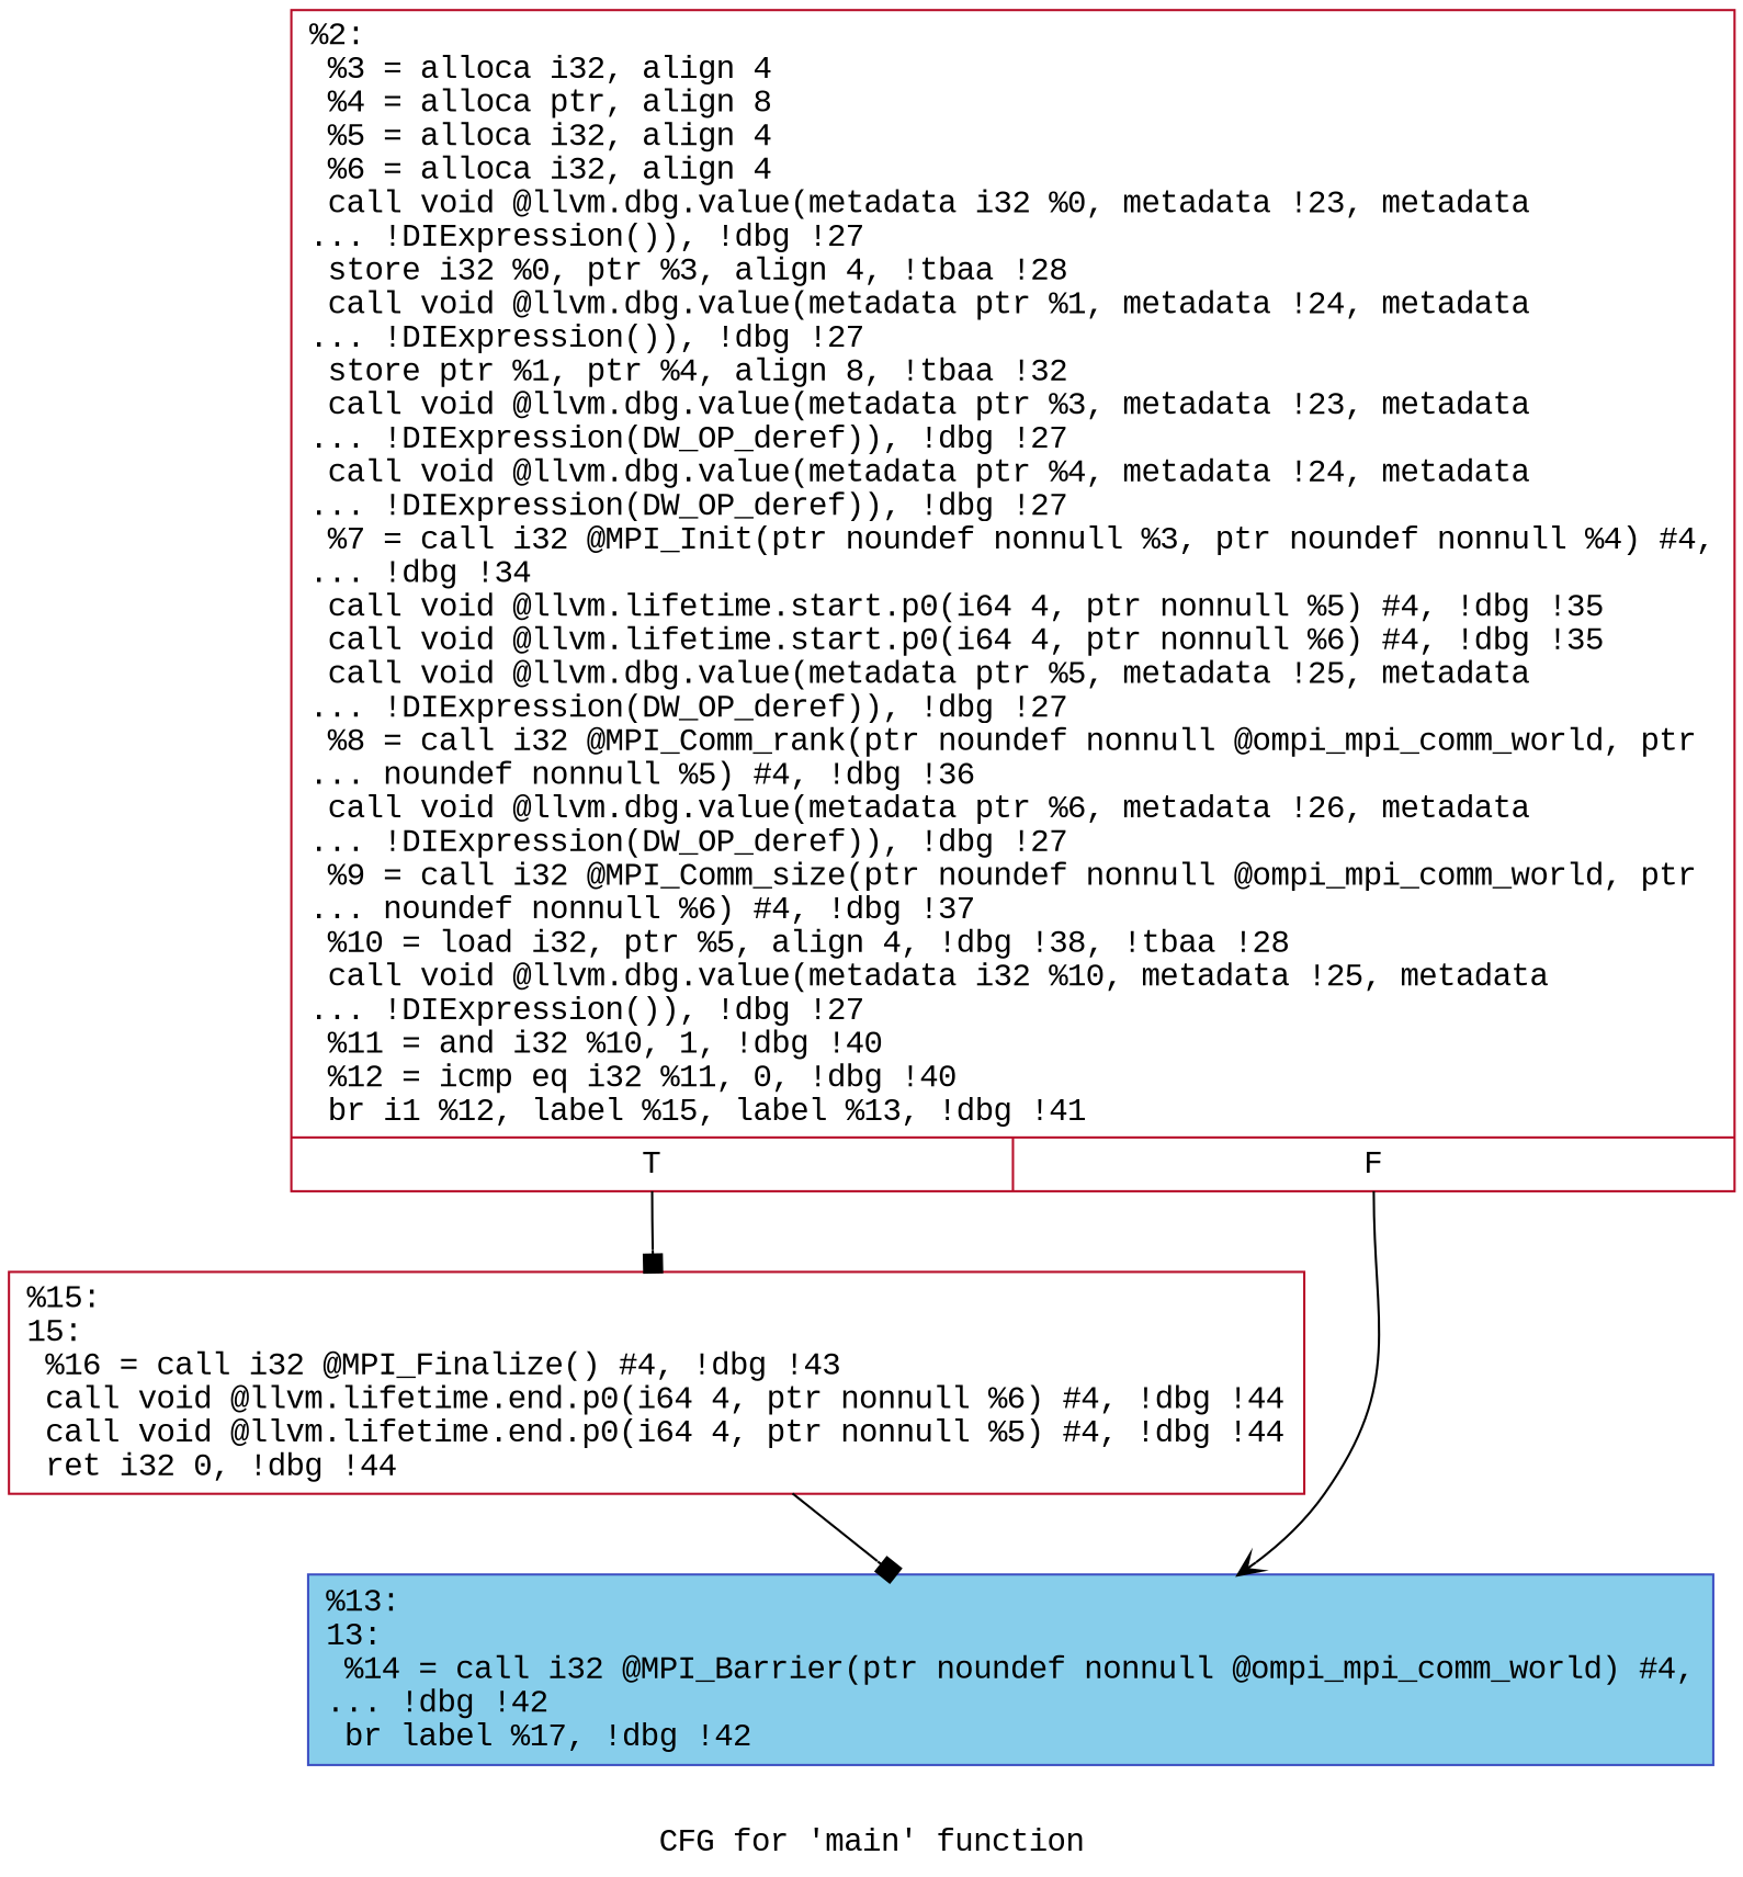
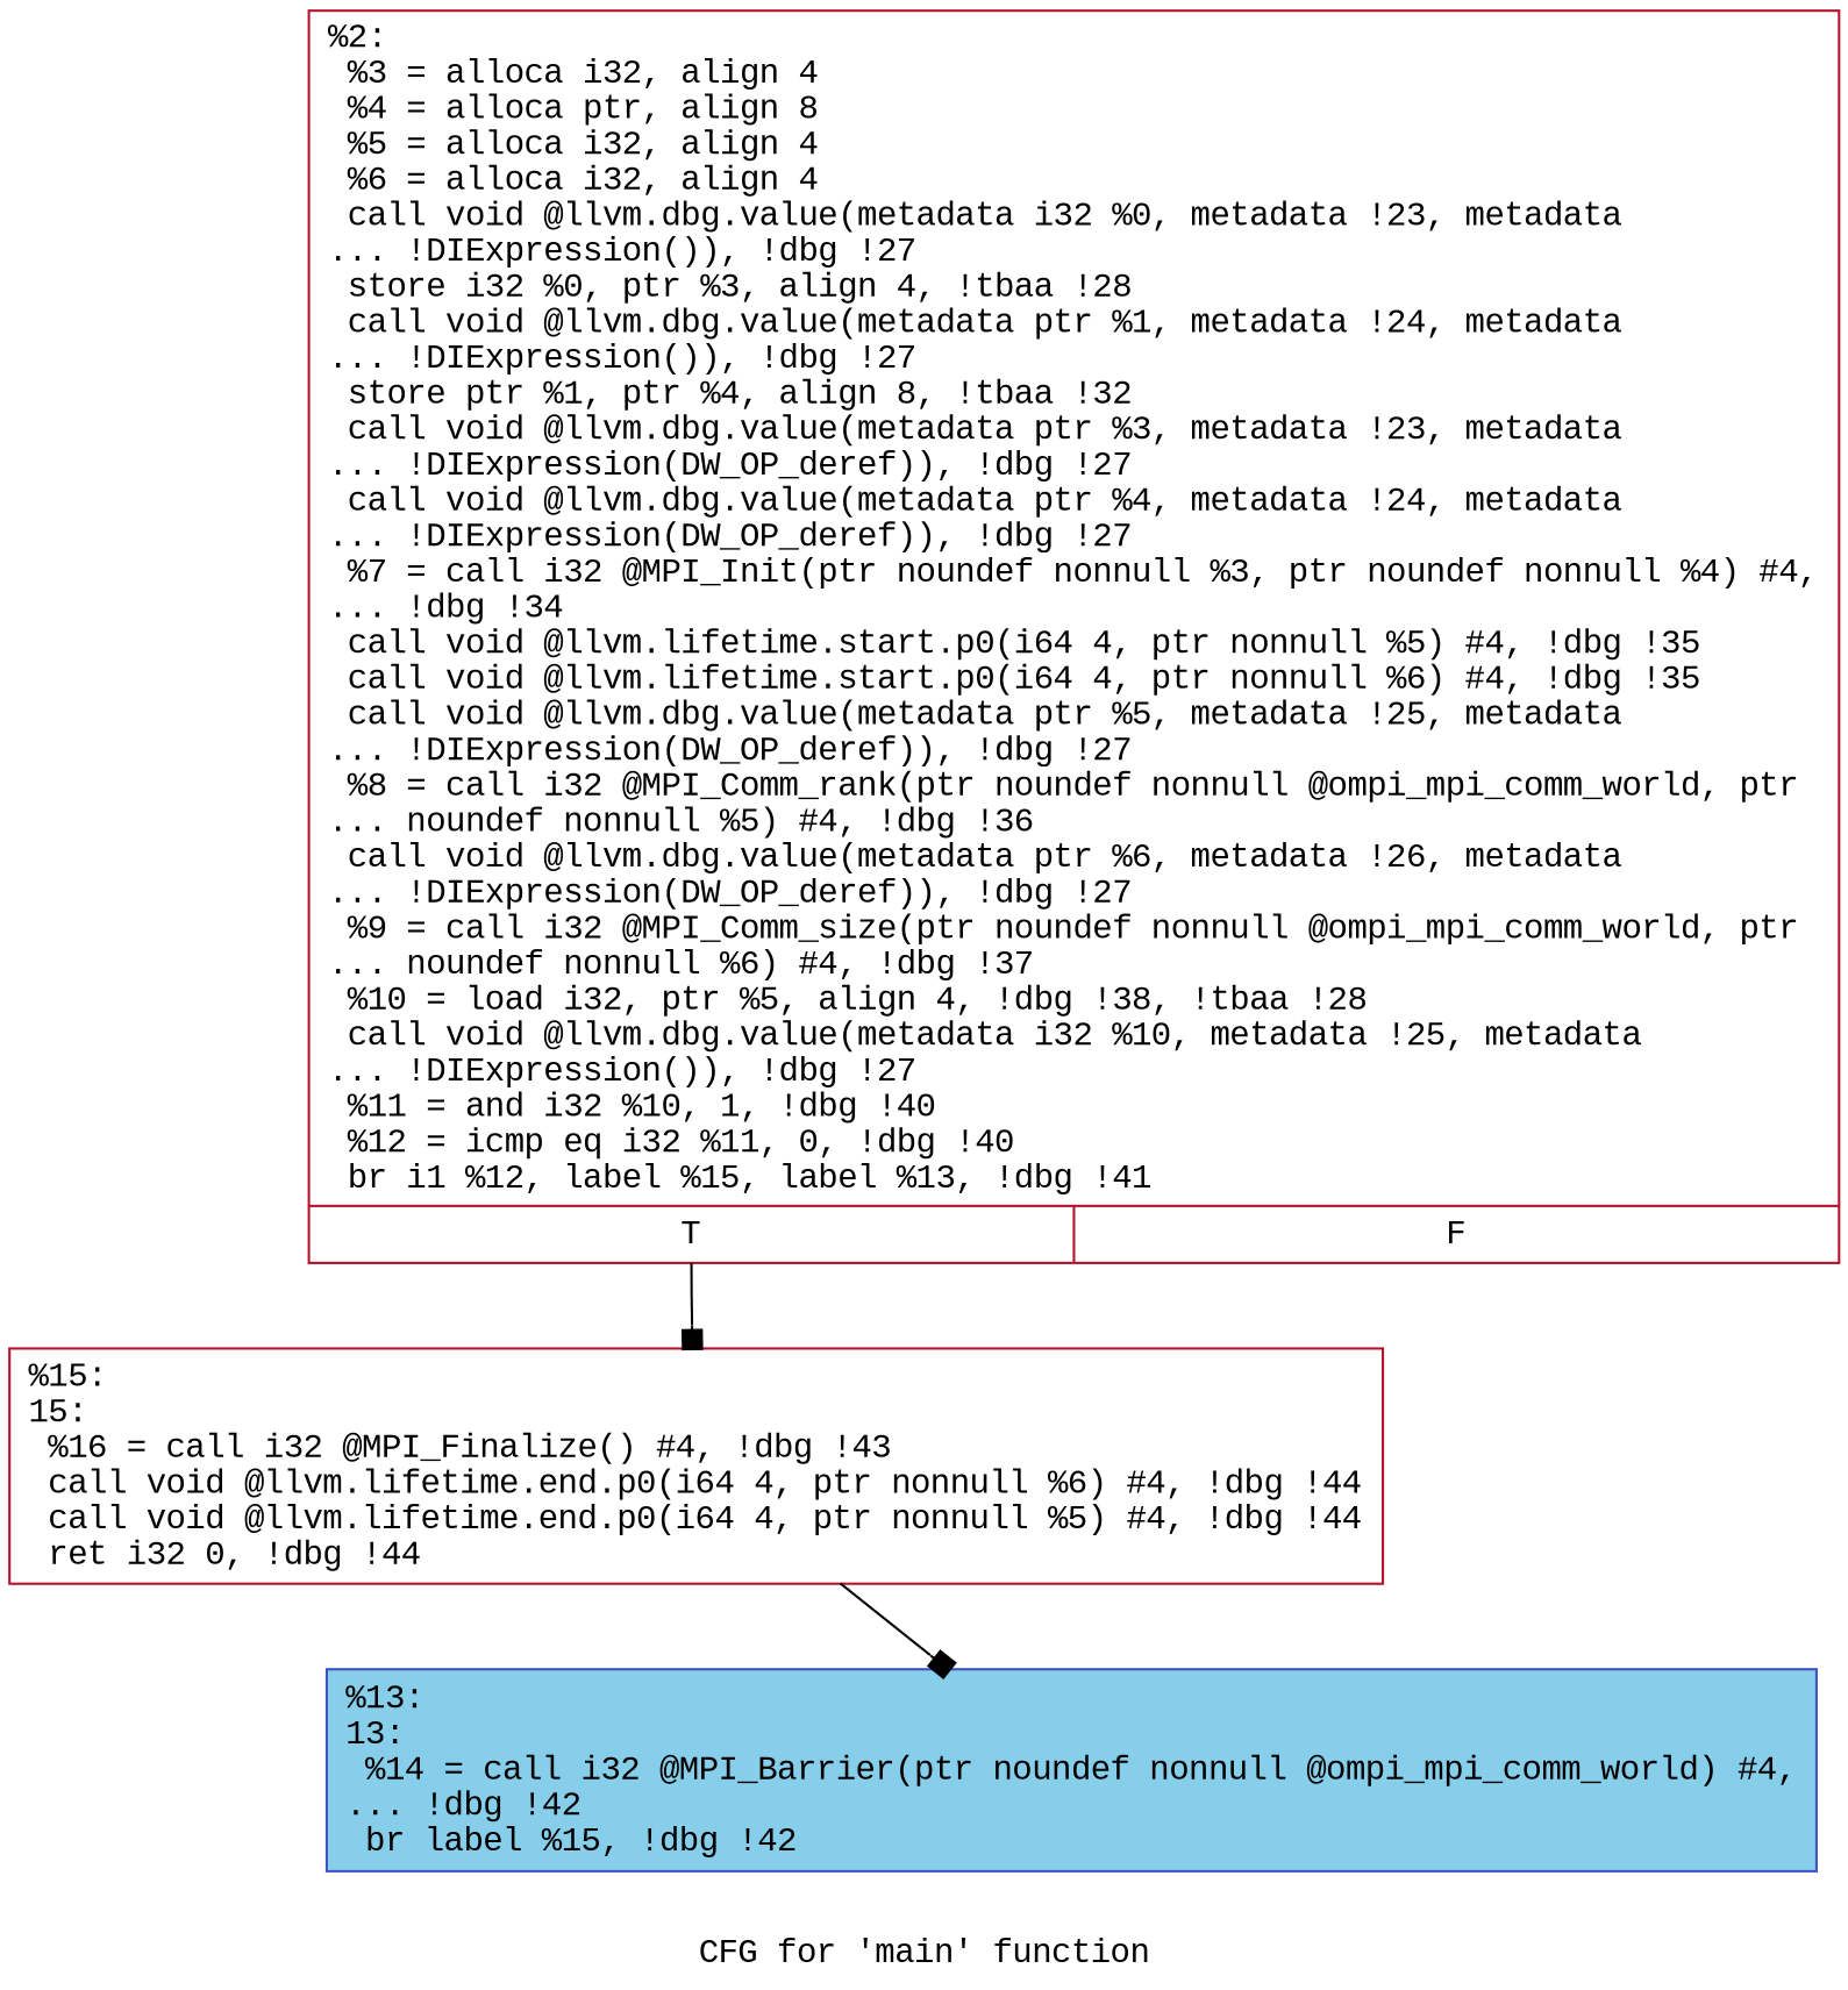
  digraph {
    fontname="Liberation Mono"
    label="CFG for 'main' function"
    node [color="#b70d28ff" fillcolor=white fontname="Liberation Mono" shape=record style=filled]
    edge [arrowhead=box fontname="Liberation Mono"]
    n1 [label="{%2:\l  %3 = alloca i32, align 4\l  %4 = alloca ptr, align 8\l  %5 = alloca i32, align 4\l  %6 = alloca i32, align 4\l  call void @llvm.dbg.value(metadata i32 %0, metadata !23, metadata\l... !DIExpression()), !dbg !27\l  store i32 %0, ptr %3, align 4, !tbaa !28\l  call void @llvm.dbg.value(metadata ptr %1, metadata !24, metadata\l... !DIExpression()), !dbg !27\l  store ptr %1, ptr %4, align 8, !tbaa !32\l  call void @llvm.dbg.value(metadata ptr %3, metadata !23, metadata\l... !DIExpression(DW_OP_deref)), !dbg !27\l  call void @llvm.dbg.value(metadata ptr %4, metadata !24, metadata\l... !DIExpression(DW_OP_deref)), !dbg !27\l  %7 = call i32 @MPI_Init(ptr noundef nonnull %3, ptr noundef nonnull %4) #4,\l... !dbg !34\l  call void @llvm.lifetime.start.p0(i64 4, ptr nonnull %5) #4, !dbg !35\l  call void @llvm.lifetime.start.p0(i64 4, ptr nonnull %6) #4, !dbg !35\l  call void @llvm.dbg.value(metadata ptr %5, metadata !25, metadata\l... !DIExpression(DW_OP_deref)), !dbg !27\l  %8 = call i32 @MPI_Comm_rank(ptr noundef nonnull @ompi_mpi_comm_world, ptr\l... noundef nonnull %5) #4, !dbg !36\l  call void @llvm.dbg.value(metadata ptr %6, metadata !26, metadata\l... !DIExpression(DW_OP_deref)), !dbg !27\l  %9 = call i32 @MPI_Comm_size(ptr noundef nonnull @ompi_mpi_comm_world, ptr\l... noundef nonnull %6) #4, !dbg !37\l  %10 = load i32, ptr %5, align 4, !dbg !38, !tbaa !28\l  call void @llvm.dbg.value(metadata i32 %10, metadata !25, metadata\l... !DIExpression()), !dbg !27\l  %11 = and i32 %10, 1, !dbg !40\l  %12 = icmp eq i32 %11, 0, !dbg !40\l  br i1 %12, label %15, label %13, !dbg !41\l|{<s0>T|<s1>F}}"]
    n2 [label="{%15:\l15:                                               \l  %16 = call i32 @MPI_Finalize() #4, !dbg !43\l  call void @llvm.lifetime.end.p0(i64 4, ptr nonnull %6) #4, !dbg !44\l  call void @llvm.lifetime.end.p0(i64 4, ptr nonnull %5) #4, !dbg !44\l  ret i32 0, !dbg !44\l}"]
-   n3 [color="#3d50c3ff" fillcolor=skyblue label="{%13:\l13:                                               \l  %14 = call i32 @MPI_Barrier(ptr noundef nonnull @ompi_mpi_comm_world) #4,\l... !dbg !42\l  br label %17, !dbg !42\l}"]
+   n3 [color="#3d50c3ff" fillcolor=skyblue label="{%13:\l13:                                               \l  %14 = call i32 @MPI_Barrier(ptr noundef nonnull @ompi_mpi_comm_world) #4,\l... !dbg !42\l  br label %15, !dbg !42\l}"]
    n1 -> n2 [tailport=s0]
-   n1 -> n3 [arrowhead=vee tailport=s1]
    n2 -> n3
  }
